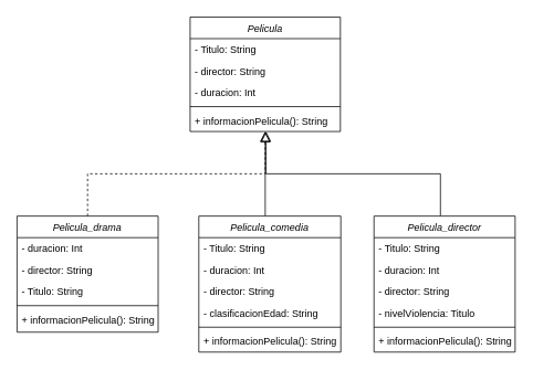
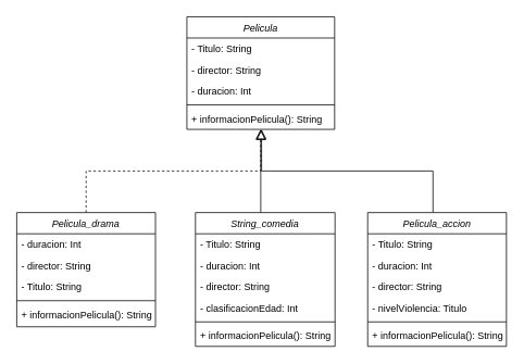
  <mxCell id="0" />
  <mxCell id="1" parent="0" />
  <mxCell id="2" value="Pelicula" style="swimlane;fontStyle=2;align=center;verticalAlign=top;childLayout=stackLayout;horizontal=1;startSize=26;horizontalStack=0;resizeParent=1;resizeLast=0;collapsible=1;marginBottom=0;rounded=0;shadow=0;strokeWidth=1;" vertex="1" parent="1"><mxGeometry x="228.5" y="20" width="181" height="138" as="geometry"><mxRectangle x="230" y="140" width="160" height="26" as="alternateBounds" /></mxGeometry></mxCell>
  <mxCell id="3" value="- Titulo: String" style="text;align=left;verticalAlign=top;spacingLeft=4;spacingRight=4;overflow=hidden;rotatable=0;points=[[0,0.5],[1,0.5]];portConstraint=eastwest;" vertex="1" parent="2"><mxGeometry y="26" width="181" height="26" as="geometry" /></mxCell>
  <mxCell id="4" value="- director: String" style="text;align=left;verticalAlign=top;spacingLeft=4;spacingRight=4;overflow=hidden;rotatable=0;points=[[0,0.5],[1,0.5]];portConstraint=eastwest;rounded=0;shadow=0;html=0;" vertex="1" parent="2"><mxGeometry y="52" width="181" height="26" as="geometry" /></mxCell>
  <mxCell id="5" value="- duracion: Int" style="text;align=left;verticalAlign=top;spacingLeft=4;spacingRight=4;overflow=hidden;rotatable=0;points=[[0,0.5],[1,0.5]];portConstraint=eastwest;rounded=0;shadow=0;html=0;" vertex="1" parent="2"><mxGeometry y="78" width="181" height="26" as="geometry" /></mxCell>
  <mxCell id="6" value="" style="line;html=1;strokeWidth=1;align=left;verticalAlign=middle;spacingTop=-1;spacingLeft=3;spacingRight=3;rotatable=0;labelPosition=right;points=[];portConstraint=eastwest;" vertex="1" parent="2"><mxGeometry y="104" width="181" height="8" as="geometry" /></mxCell>
  <mxCell id="7" value="+ informacionPelicula(): String" style="text;align=left;verticalAlign=top;spacingLeft=4;spacingRight=4;overflow=hidden;rotatable=0;points=[[0,0.5],[1,0.5]];portConstraint=eastwest;" vertex="1" parent="2"><mxGeometry y="112" width="181" height="26" as="geometry" /></mxCell>
  <mxCell id="8" value="" style="endArrow=block;endSize=10;endFill=0;shadow=0;strokeWidth=1;rounded=0;curved=0;edgeStyle=elbowEdgeStyle;elbow=vertical;dashed=1;" edge="1" parent="1" source="12" target="2"><mxGeometry width="160" relative="1" as="geometry"><mxPoint x="110" y="260" as="sourcePoint" /><mxPoint x="219" y="103" as="targetPoint" /></mxGeometry></mxCell>
  <mxCell id="9" value="" style="endArrow=block;endSize=10;endFill=0;shadow=0;strokeWidth=1;rounded=0;curved=0;edgeStyle=elbowEdgeStyle;elbow=vertical;" edge="1" parent="1" target="2"><mxGeometry width="160" relative="1" as="geometry"><mxPoint x="319" y="260" as="sourcePoint" /><mxPoint x="329" y="171" as="targetPoint" /></mxGeometry></mxCell>
  <mxCell id="10" value="" style="endArrow=block;endSize=10;endFill=0;shadow=0;strokeWidth=1;rounded=0;curved=0;edgeStyle=elbowEdgeStyle;elbow=vertical;" edge="1" parent="1"><mxGeometry width="160" relative="1" as="geometry"><mxPoint x="530" y="260" as="sourcePoint" /><mxPoint x="320" y="158" as="targetPoint" /></mxGeometry></mxCell>
  <mxCell id="11" value="" style="endArrow=block;endSize=10;endFill=0;shadow=0;strokeWidth=1;rounded=0;curved=0;edgeStyle=elbowEdgeStyle;elbow=vertical;" edge="1" parent="1" target="12"><mxGeometry width="160" relative="1" as="geometry"><mxPoint x="110" y="260" as="sourcePoint" /><mxPoint x="319" y="158" as="targetPoint" /></mxGeometry></mxCell>
  <mxCell id="12" value="Pelicula_drama" style="swimlane;fontStyle=2;align=center;verticalAlign=top;childLayout=stackLayout;horizontal=1;startSize=26;horizontalStack=0;resizeParent=1;resizeLast=0;collapsible=1;marginBottom=0;rounded=0;shadow=0;strokeWidth=1;" vertex="1" parent="1"><mxGeometry x="20" y="260" width="170" height="140" as="geometry"><mxRectangle x="230" y="140" width="160" height="26" as="alternateBounds" /></mxGeometry></mxCell>
  <mxCell id="13" value="- duracion: Int" style="text;align=left;verticalAlign=top;spacingLeft=4;spacingRight=4;overflow=hidden;rotatable=0;points=[[0,0.5],[1,0.5]];portConstraint=eastwest;rounded=0;shadow=0;html=0;" vertex="1" parent="12"><mxGeometry y="26" width="170" height="26" as="geometry" /></mxCell>
  <mxCell id="14" value="- director: String" style="text;align=left;verticalAlign=top;spacingLeft=4;spacingRight=4;overflow=hidden;rotatable=0;points=[[0,0.5],[1,0.5]];portConstraint=eastwest;rounded=0;shadow=0;html=0;" vertex="1" parent="12"><mxGeometry y="52" width="170" height="26" as="geometry" /></mxCell>
  <mxCell id="15" value="- Titulo: String" style="text;align=left;verticalAlign=top;spacingLeft=4;spacingRight=4;overflow=hidden;rotatable=0;points=[[0,0.5],[1,0.5]];portConstraint=eastwest;" vertex="1" parent="12"><mxGeometry y="78" width="170" height="26" as="geometry" /></mxCell>
  <mxCell id="16" value="" style="line;html=1;strokeWidth=1;align=left;verticalAlign=middle;spacingTop=-1;spacingLeft=3;spacingRight=3;rotatable=0;labelPosition=right;points=[];portConstraint=eastwest;" vertex="1" parent="12"><mxGeometry y="104" width="170" height="8" as="geometry" /></mxCell>
  <mxCell id="17" value="+ informacionPelicula(): String" style="text;align=left;verticalAlign=top;spacingLeft=4;spacingRight=4;overflow=hidden;rotatable=0;points=[[0,0.5],[1,0.5]];portConstraint=eastwest;" vertex="1" parent="12"><mxGeometry y="112" width="170" height="26" as="geometry" /></mxCell>
- <mxCell id="18" value="Pelicula_comedia" style="swimlane;fontStyle=2;align=center;verticalAlign=top;childLayout=stackLayout;horizontal=1;startSize=26;horizontalStack=0;resizeParent=1;resizeLast=0;collapsible=1;marginBottom=0;rounded=0;shadow=0;strokeWidth=1;" vertex="1" parent="1"><mxGeometry x="239" y="260" width="171" height="164" as="geometry"><mxRectangle x="230" y="140" width="160" height="26" as="alternateBounds" /></mxGeometry></mxCell>
+ <mxCell id="18" value="String_comedia" style="swimlane;fontStyle=2;align=center;verticalAlign=top;childLayout=stackLayout;horizontal=1;startSize=26;horizontalStack=0;resizeParent=1;resizeLast=0;collapsible=1;marginBottom=0;rounded=0;shadow=0;strokeWidth=1;" vertex="1" parent="1"><mxGeometry x="239" y="260" width="171" height="164" as="geometry"><mxRectangle x="230" y="140" width="160" height="26" as="alternateBounds" /></mxGeometry></mxCell>
  <mxCell id="19" value="- Titulo: String" style="text;align=left;verticalAlign=top;spacingLeft=4;spacingRight=4;overflow=hidden;rotatable=0;points=[[0,0.5],[1,0.5]];portConstraint=eastwest;" vertex="1" parent="18"><mxGeometry y="26" width="171" height="26" as="geometry" /></mxCell>
  <mxCell id="20" value="- duracion: Int" style="text;align=left;verticalAlign=top;spacingLeft=4;spacingRight=4;overflow=hidden;rotatable=0;points=[[0,0.5],[1,0.5]];portConstraint=eastwest;rounded=0;shadow=0;html=0;" vertex="1" parent="18"><mxGeometry y="52" width="171" height="26" as="geometry" /></mxCell>
  <mxCell id="21" value="- director: String" style="text;align=left;verticalAlign=top;spacingLeft=4;spacingRight=4;overflow=hidden;rotatable=0;points=[[0,0.5],[1,0.5]];portConstraint=eastwest;rounded=0;shadow=0;html=0;" vertex="1" parent="18"><mxGeometry y="78" width="171" height="26" as="geometry" /></mxCell>
- <mxCell id="22" value="- clasificacionEdad: String" style="text;align=left;verticalAlign=top;spacingLeft=4;spacingRight=4;overflow=hidden;rotatable=0;points=[[0,0.5],[1,0.5]];portConstraint=eastwest;rounded=0;shadow=0;html=0;" vertex="1" parent="18"><mxGeometry y="104" width="171" height="26" as="geometry" /></mxCell>
+ <mxCell id="22" value="- clasificacionEdad: Int" style="text;align=left;verticalAlign=top;spacingLeft=4;spacingRight=4;overflow=hidden;rotatable=0;points=[[0,0.5],[1,0.5]];portConstraint=eastwest;rounded=0;shadow=0;html=0;" vertex="1" parent="18"><mxGeometry y="104" width="171" height="26" as="geometry" /></mxCell>
  <mxCell id="23" value="" style="line;html=1;strokeWidth=1;align=left;verticalAlign=middle;spacingTop=-1;spacingLeft=3;spacingRight=3;rotatable=0;labelPosition=right;points=[];portConstraint=eastwest;" vertex="1" parent="18"><mxGeometry y="130" width="171" height="8" as="geometry" /></mxCell>
  <mxCell id="24" value="+ informacionPelicula(): String" style="text;align=left;verticalAlign=top;spacingLeft=4;spacingRight=4;overflow=hidden;rotatable=0;points=[[0,0.5],[1,0.5]];portConstraint=eastwest;" vertex="1" parent="18"><mxGeometry y="138" width="171" height="26" as="geometry" /></mxCell>
- <mxCell id="25" value="Pelicula_director" style="swimlane;fontStyle=2;align=center;verticalAlign=top;childLayout=stackLayout;horizontal=1;startSize=26;horizontalStack=0;resizeParent=1;resizeLast=0;collapsible=1;marginBottom=0;rounded=0;shadow=0;strokeWidth=1;" vertex="1" parent="1"><mxGeometry x="450" y="260" width="170" height="164" as="geometry"><mxRectangle x="230" y="140" width="160" height="26" as="alternateBounds" /></mxGeometry></mxCell>
+ <mxCell id="25" value="Pelicula_accion" style="swimlane;fontStyle=2;align=center;verticalAlign=top;childLayout=stackLayout;horizontal=1;startSize=26;horizontalStack=0;resizeParent=1;resizeLast=0;collapsible=1;marginBottom=0;rounded=0;shadow=0;strokeWidth=1;" vertex="1" parent="1"><mxGeometry x="450" y="260" width="170" height="164" as="geometry"><mxRectangle x="230" y="140" width="160" height="26" as="alternateBounds" /></mxGeometry></mxCell>
  <mxCell id="26" value="- Titulo: String" style="text;align=left;verticalAlign=top;spacingLeft=4;spacingRight=4;overflow=hidden;rotatable=0;points=[[0,0.5],[1,0.5]];portConstraint=eastwest;" vertex="1" parent="25"><mxGeometry y="26" width="170" height="26" as="geometry" /></mxCell>
  <mxCell id="27" value="- duracion: Int" style="text;align=left;verticalAlign=top;spacingLeft=4;spacingRight=4;overflow=hidden;rotatable=0;points=[[0,0.5],[1,0.5]];portConstraint=eastwest;rounded=0;shadow=0;html=0;" vertex="1" parent="25"><mxGeometry y="52" width="170" height="26" as="geometry" /></mxCell>
  <mxCell id="28" value="- director: String" style="text;align=left;verticalAlign=top;spacingLeft=4;spacingRight=4;overflow=hidden;rotatable=0;points=[[0,0.5],[1,0.5]];portConstraint=eastwest;rounded=0;shadow=0;html=0;" vertex="1" parent="25"><mxGeometry y="78" width="170" height="26" as="geometry" /></mxCell>
  <mxCell id="29" value="- nivelViolencia: Titulo" style="text;align=left;verticalAlign=top;spacingLeft=4;spacingRight=4;overflow=hidden;rotatable=0;points=[[0,0.5],[1,0.5]];portConstraint=eastwest;rounded=0;shadow=0;html=0;" vertex="1" parent="25"><mxGeometry y="104" width="170" height="26" as="geometry" /></mxCell>
  <mxCell id="30" value="" style="line;html=1;strokeWidth=1;align=left;verticalAlign=middle;spacingTop=-1;spacingLeft=3;spacingRight=3;rotatable=0;labelPosition=right;points=[];portConstraint=eastwest;" vertex="1" parent="25"><mxGeometry y="130" width="170" height="8" as="geometry" /></mxCell>
  <mxCell id="31" value="+ informacionPelicula(): String" style="text;align=left;verticalAlign=top;spacingLeft=4;spacingRight=4;overflow=hidden;rotatable=0;points=[[0,0.5],[1,0.5]];portConstraint=eastwest;" vertex="1" parent="25"><mxGeometry y="138" width="170" height="26" as="geometry" /></mxCell>
